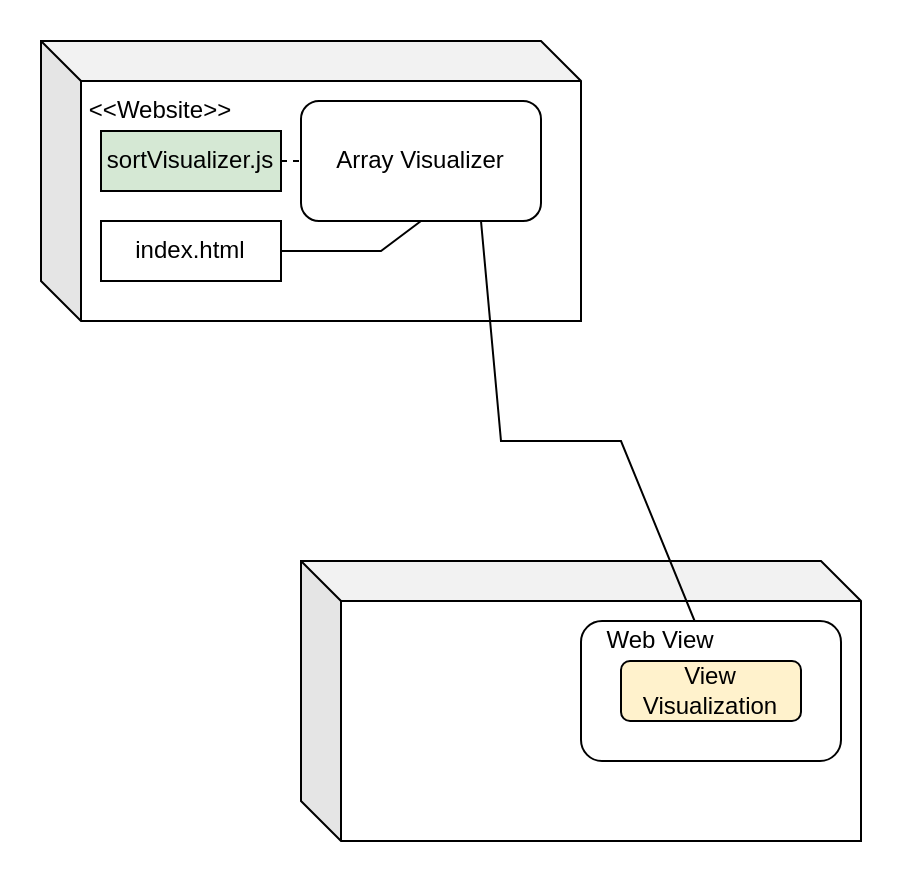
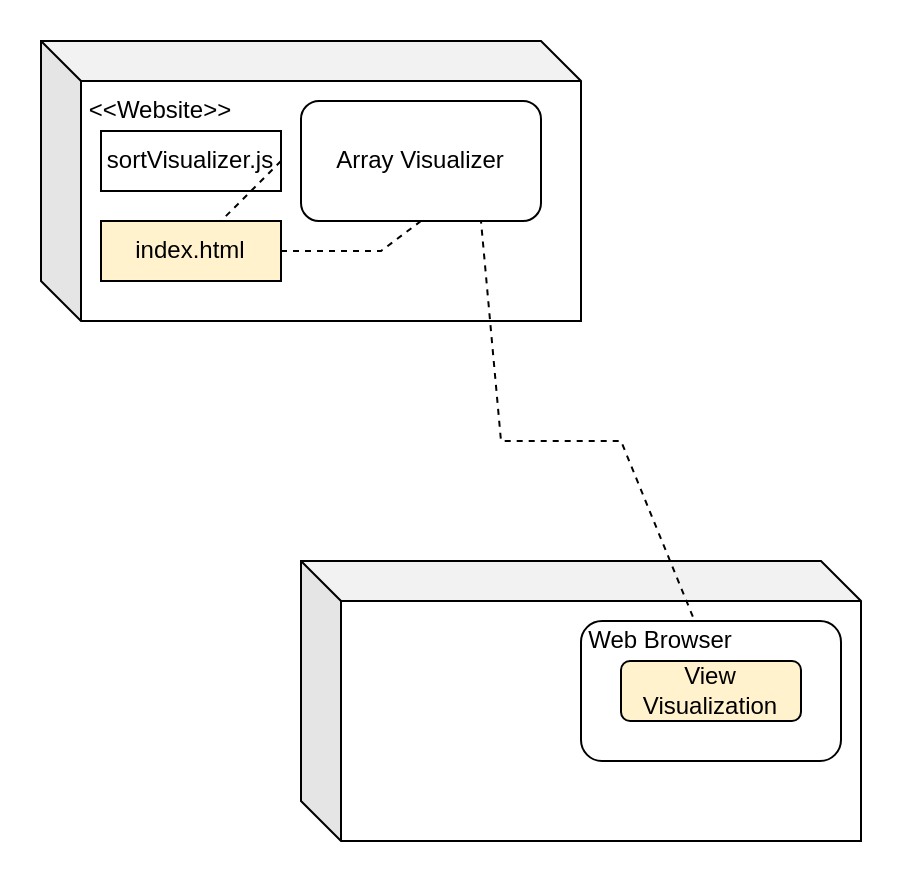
  <mxCell id="0" />
  <mxCell id="1" parent="0" />
  <mxCell id="2" value="" style="shape=cube;whiteSpace=wrap;html=1;boundedLbl=1;backgroundOutline=1;darkOpacity=0.05;darkOpacity2=0.1;align=left;" parent="1" vertex="1"><mxGeometry x="20" y="20" width="270" height="140" as="geometry" /></mxCell>
  <mxCell id="3" value="&amp;lt;&amp;lt;Website&amp;gt;&amp;gt;" style="text;html=1;strokeColor=none;fillColor=none;align=center;verticalAlign=middle;whiteSpace=wrap;rounded=0;" parent="1" vertex="1"><mxGeometry x="50" y="40" width="60" height="30" as="geometry" /></mxCell>
  <mxCell id="4" value="Array Visualizer" style="rounded=1;whiteSpace=wrap;html=1;" parent="1" vertex="1"><mxGeometry x="150" y="50" width="120" height="60" as="geometry" /></mxCell>
  <mxCell id="5" value="" style="shape=cube;whiteSpace=wrap;html=1;boundedLbl=1;backgroundOutline=1;darkOpacity=0.05;darkOpacity2=0.1;" parent="1" vertex="1"><mxGeometry x="150" y="280" width="280" height="140" as="geometry" /></mxCell>
- <mxCell id="6" value="sortVisualizer.js" style="rounded=0;whiteSpace=wrap;html=1;fillColor=#d5e8d4;" parent="1" vertex="1"><mxGeometry x="50" y="65" width="90" height="30" as="geometry" /></mxCell>
- <mxCell id="7" value="" style="endArrow=none;dashed=1;html=1;rounded=0;exitX=1;exitY=0.5;exitDx=0;exitDy=0;" parent="1" source="6" target="4" edge="1"><mxGeometry width="50" height="50" relative="1" as="geometry"><mxPoint x="120" y="310" as="sourcePoint" /><mxPoint x="170" y="260" as="targetPoint" /></mxGeometry></mxCell>
- <mxCell id="8" value="" style="endArrow=none;dashed=0;html=1;rounded=0;entryX=0.75;entryY=1;entryDx=0;entryDy=0;exitX=0.5;exitY=0;exitDx=0;exitDy=0;" parent="1" source="10" target="4" edge="1"><mxGeometry width="50" height="50" relative="1" as="geometry"><mxPoint x="120" y="310" as="sourcePoint" /><mxPoint x="170" y="260" as="targetPoint" /><Array as="points"><mxPoint x="310" y="220" /><mxPoint x="250" y="220" /></Array></mxGeometry></mxCell>
+ <mxCell id="6" value="sortVisualizer.js" style="rounded=0;whiteSpace=wrap;html=1;" parent="1" vertex="1"><mxGeometry x="50" y="65" width="90" height="30" as="geometry" /></mxCell>
+ <mxCell id="7" value="" style="endArrow=none;dashed=1;html=1;rounded=0;exitX=1;exitY=0.5;exitDx=0;exitDy=0;" parent="1" source="6" target="12" edge="1"><mxGeometry width="50" height="50" relative="1" as="geometry"><mxPoint x="120" y="310" as="sourcePoint" /><mxPoint x="170" y="260" as="targetPoint" /></mxGeometry></mxCell>
+ <mxCell id="8" value="" style="endArrow=none;dashed=1;html=1;rounded=0;entryX=0.75;entryY=1;entryDx=0;entryDy=0;exitX=0.5;exitY=0;exitDx=0;exitDy=0;" parent="1" source="10" target="4" edge="1"><mxGeometry width="50" height="50" relative="1" as="geometry"><mxPoint x="120" y="310" as="sourcePoint" /><mxPoint x="170" y="260" as="targetPoint" /><Array as="points"><mxPoint x="310" y="220" /><mxPoint x="250" y="220" /></Array></mxGeometry></mxCell>
  <mxCell id="9" value="" style="rounded=1;whiteSpace=wrap;html=1;" parent="1" vertex="1"><mxGeometry x="290" y="310" width="130" height="70" as="geometry" /></mxCell>
  <mxCell id="10" value="View Visualization" style="rounded=1;whiteSpace=wrap;html=1;fillColor=#fff2cc;" parent="1" vertex="1"><mxGeometry x="310" y="330" width="90" height="30" as="geometry" /></mxCell>
- <mxCell id="11" value="Web View" style="text;html=1;strokeColor=none;fillColor=none;align=center;verticalAlign=middle;whiteSpace=wrap;rounded=0;" parent="1" vertex="1"><mxGeometry x="290" y="305" width="80" height="30" as="geometry" /></mxCell>
- <mxCell id="12" value="index.html" style="rounded=0;whiteSpace=wrap;html=1;" parent="1" vertex="1"><mxGeometry x="50" y="110" width="90" height="30" as="geometry" /></mxCell>
- <mxCell id="13" value="" style="endArrow=none;dashed=0;html=1;rounded=0;exitX=1;exitY=0.5;exitDx=0;exitDy=0;entryX=0.5;entryY=1;entryDx=0;entryDy=0;" parent="1" source="12" target="4" edge="1"><mxGeometry width="50" height="50" relative="1" as="geometry"><mxPoint x="120" y="300" as="sourcePoint" /><mxPoint x="170" y="250" as="targetPoint" /><Array as="points"><mxPoint x="190" y="125" /></Array></mxGeometry></mxCell>
+ <mxCell id="11" value="Web Browser" style="text;html=1;strokeColor=none;fillColor=none;align=center;verticalAlign=middle;whiteSpace=wrap;rounded=0;" parent="1" vertex="1"><mxGeometry x="290" y="305" width="80" height="30" as="geometry" /></mxCell>
+ <mxCell id="12" value="index.html" style="rounded=0;whiteSpace=wrap;html=1;fillColor=#fff2cc;" parent="1" vertex="1"><mxGeometry x="50" y="110" width="90" height="30" as="geometry" /></mxCell>
+ <mxCell id="13" value="" style="endArrow=none;dashed=1;html=1;rounded=0;exitX=1;exitY=0.5;exitDx=0;exitDy=0;entryX=0.5;entryY=1;entryDx=0;entryDy=0;" parent="1" source="12" target="4" edge="1"><mxGeometry width="50" height="50" relative="1" as="geometry"><mxPoint x="120" y="300" as="sourcePoint" /><mxPoint x="170" y="250" as="targetPoint" /><Array as="points"><mxPoint x="190" y="125" /></Array></mxGeometry></mxCell>
